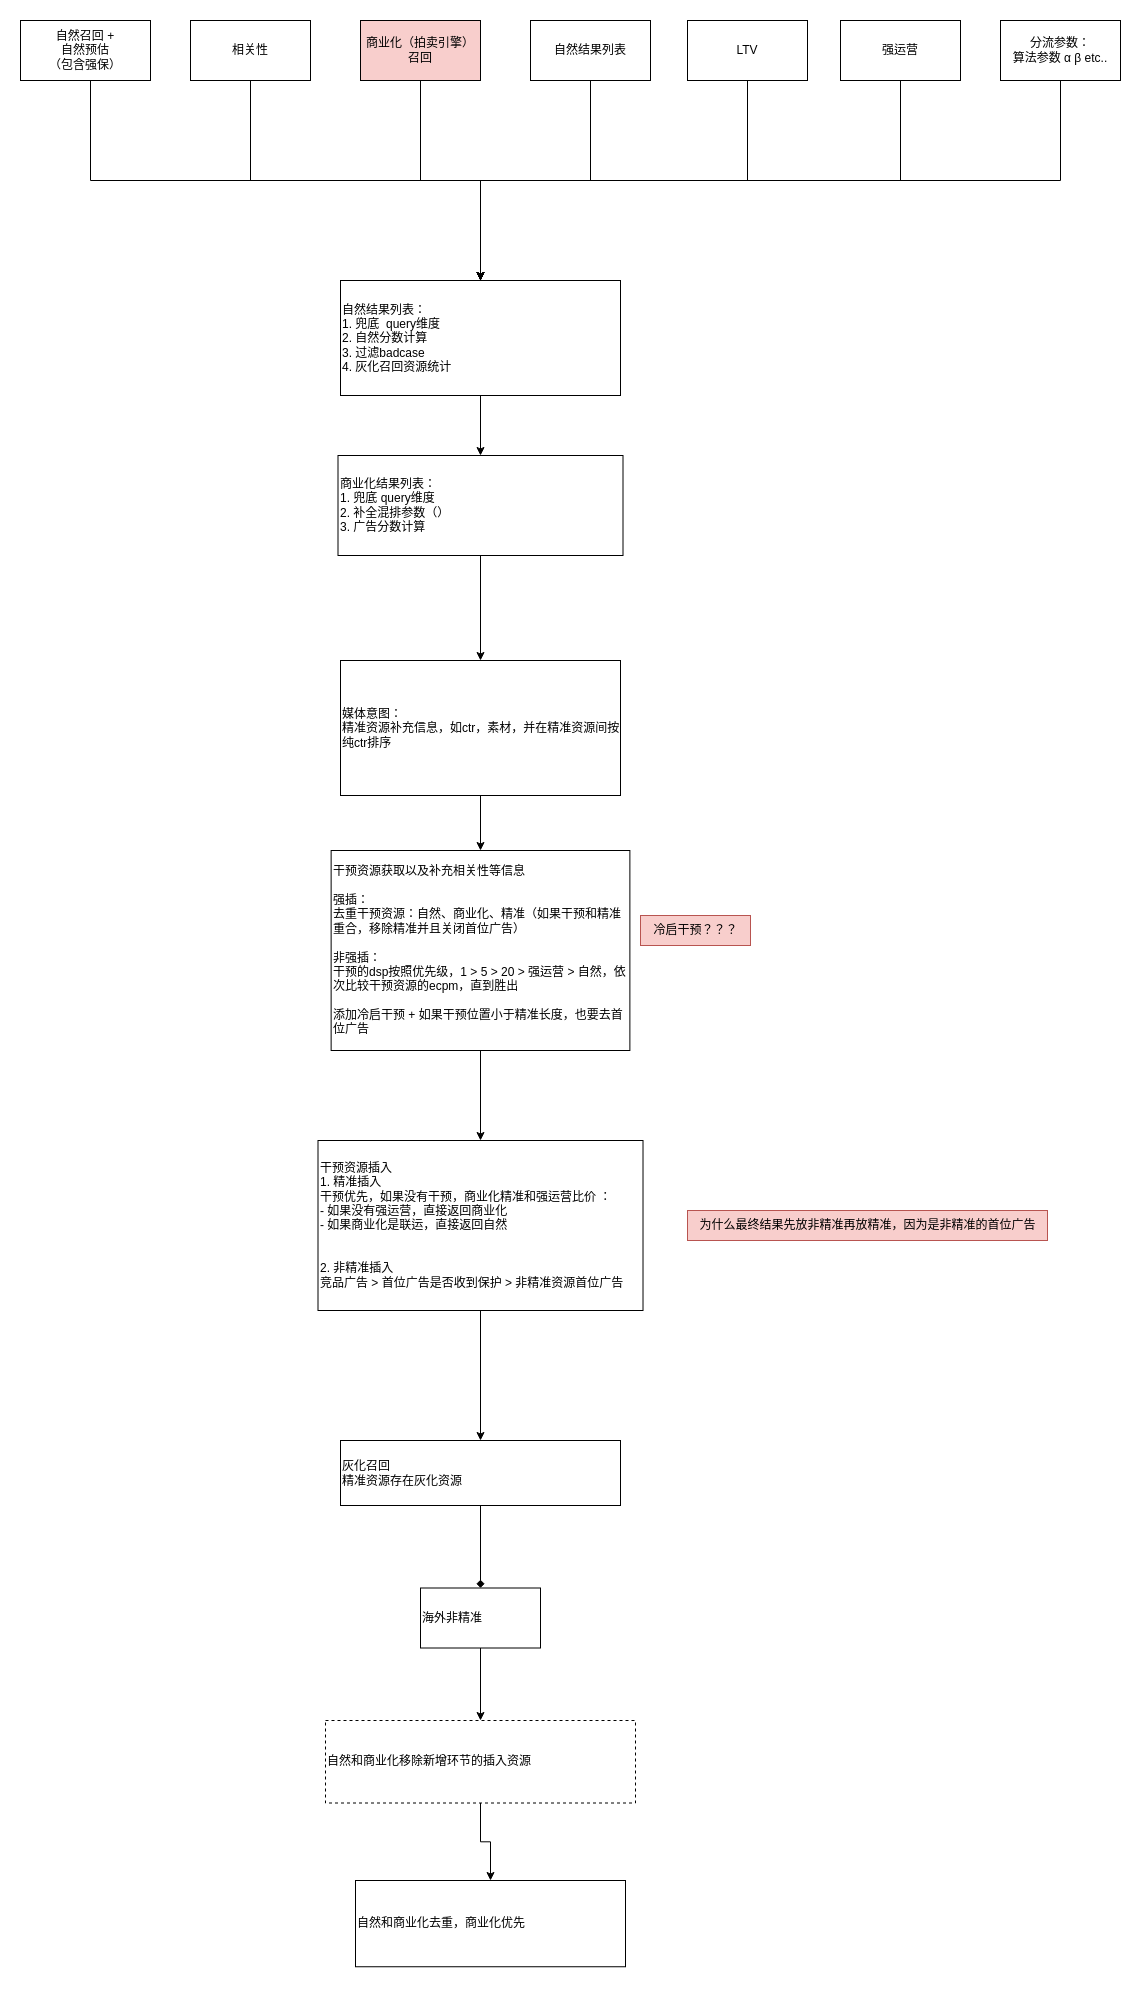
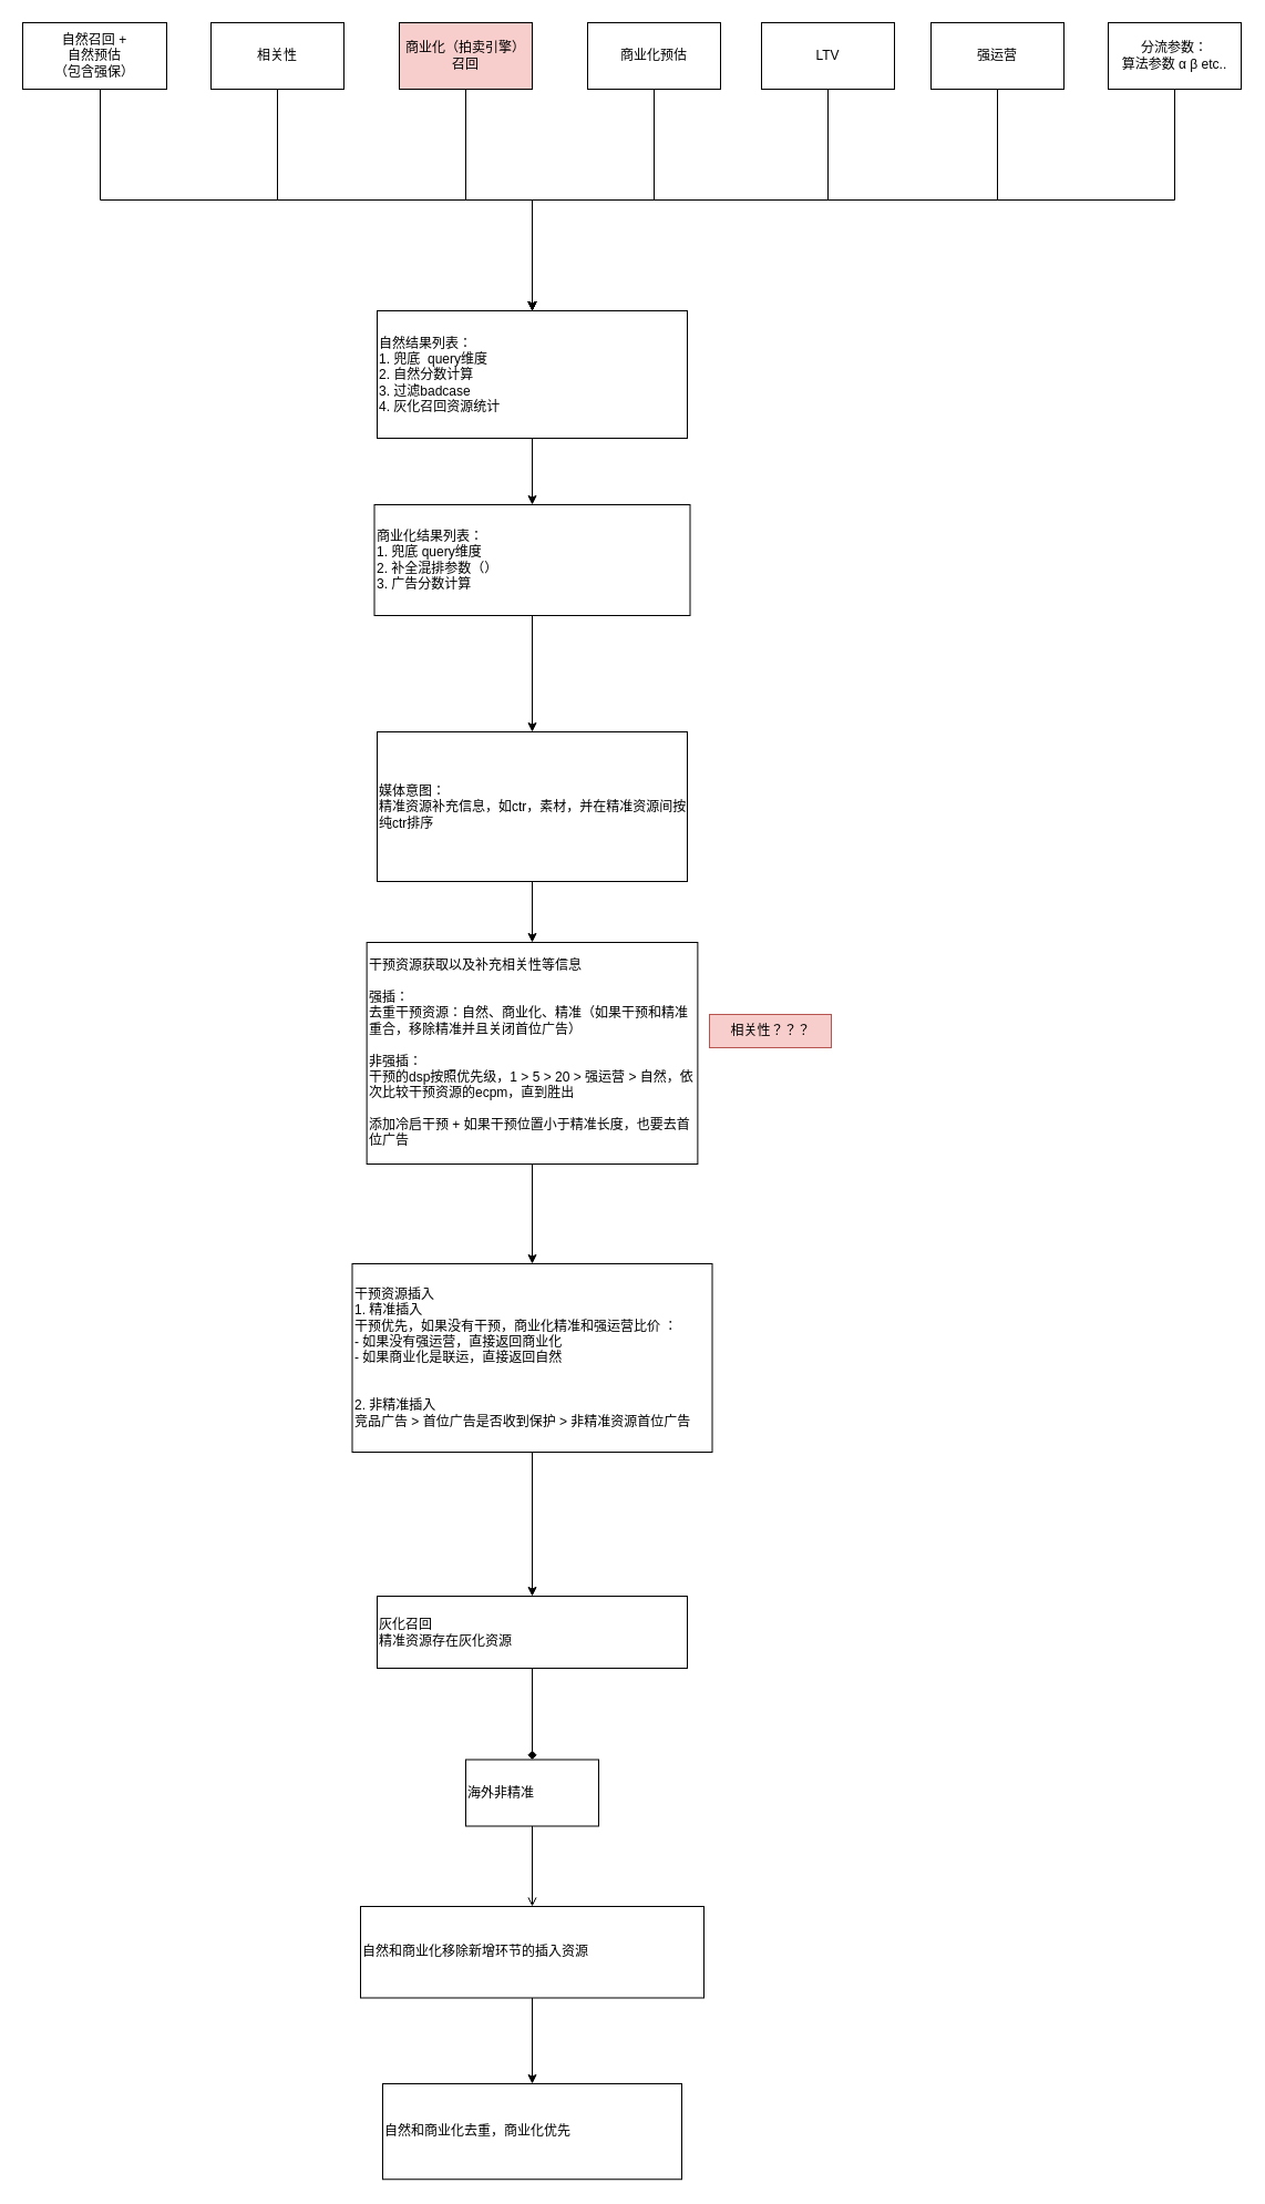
  <mxCell id="0" />
  <mxCell id="1" parent="0" />
  <mxCell id="2" style="edgeStyle=orthogonalEdgeStyle;rounded=0;orthogonalLoop=1;jettySize=auto;html=1;entryX=0.5;entryY=0;entryDx=0;entryDy=0;" edge="1" parent="1" source="3" target="15"><mxGeometry relative="1" as="geometry"><Array as="points"><mxPoint x="250" y="180" /><mxPoint x="480" y="180" /></Array></mxGeometry></mxCell>
  <mxCell id="3" value="相关性" style="rounded=0;whiteSpace=wrap;html=1;" vertex="1" parent="1"><mxGeometry x="190" y="20" width="120" height="60" as="geometry" /></mxCell>
  <mxCell id="4" value="" style="edgeStyle=orthogonalEdgeStyle;rounded=0;orthogonalLoop=1;jettySize=auto;html=1;" edge="1" parent="1" source="5" target="15"><mxGeometry relative="1" as="geometry"><Array as="points"><mxPoint x="90" y="180" /><mxPoint x="480" y="180" /></Array></mxGeometry></mxCell>
  <mxCell id="5" value="自然召回 +&lt;br&gt;自然预估&lt;br&gt;（包含强保）" style="rounded=0;whiteSpace=wrap;html=1;" vertex="1" parent="1"><mxGeometry x="20" y="20" width="130" height="60" as="geometry" /></mxCell>
  <mxCell id="6" style="edgeStyle=orthogonalEdgeStyle;rounded=0;orthogonalLoop=1;jettySize=auto;html=1;entryX=0.5;entryY=0;entryDx=0;entryDy=0;" edge="1" parent="1" source="7" target="15"><mxGeometry relative="1" as="geometry"><Array as="points"><mxPoint x="420" y="180" /><mxPoint x="480" y="180" /></Array></mxGeometry></mxCell>
  <mxCell id="7" value="商业化（拍卖引擎）召回" style="rounded=0;whiteSpace=wrap;html=1;fillColor=#f8cecc;" vertex="1" parent="1"><mxGeometry x="360" y="20" width="120" height="60" as="geometry" /></mxCell>
  <mxCell id="8" style="edgeStyle=orthogonalEdgeStyle;rounded=0;orthogonalLoop=1;jettySize=auto;html=1;entryX=0.5;entryY=0;entryDx=0;entryDy=0;" edge="1" parent="1" source="9" target="15"><mxGeometry relative="1" as="geometry"><Array as="points"><mxPoint x="590" y="180" /><mxPoint x="480" y="180" /></Array></mxGeometry></mxCell>
- <mxCell id="9" value="自然结果列表" style="rounded=0;whiteSpace=wrap;html=1;" vertex="1" parent="1"><mxGeometry x="530" y="20" width="120" height="60" as="geometry" /></mxCell>
+ <mxCell id="9" value="商业化预估" style="rounded=0;whiteSpace=wrap;html=1;" vertex="1" parent="1"><mxGeometry x="530" y="20" width="120" height="60" as="geometry" /></mxCell>
  <mxCell id="10" style="edgeStyle=orthogonalEdgeStyle;rounded=0;orthogonalLoop=1;jettySize=auto;html=1;entryX=0.5;entryY=0;entryDx=0;entryDy=0;" edge="1" parent="1" source="11" target="15"><mxGeometry relative="1" as="geometry"><Array as="points"><mxPoint x="900" y="180" /><mxPoint x="480" y="180" /></Array></mxGeometry></mxCell>
  <mxCell id="11" value="强运营" style="rounded=0;whiteSpace=wrap;html=1;" vertex="1" parent="1"><mxGeometry x="840" y="20" width="120" height="60" as="geometry" /></mxCell>
  <mxCell id="12" style="edgeStyle=orthogonalEdgeStyle;rounded=0;orthogonalLoop=1;jettySize=auto;html=1;entryX=0.5;entryY=0;entryDx=0;entryDy=0;" edge="1" parent="1" source="13" target="15"><mxGeometry relative="1" as="geometry"><Array as="points"><mxPoint x="747" y="180" /><mxPoint x="480" y="180" /></Array></mxGeometry></mxCell>
  <mxCell id="13" value="LTV" style="rounded=0;whiteSpace=wrap;html=1;" vertex="1" parent="1"><mxGeometry x="687" y="20" width="120" height="60" as="geometry" /></mxCell>
  <mxCell id="14" value="" style="edgeStyle=orthogonalEdgeStyle;rounded=0;orthogonalLoop=1;jettySize=auto;html=1;" edge="1" parent="1" source="15" target="19"><mxGeometry relative="1" as="geometry" /></mxCell>
  <mxCell id="15" value="&lt;div style=&quot;&quot;&gt;&lt;span style=&quot;background-color: initial;&quot;&gt;自然结果列表：&lt;/span&gt;&lt;/div&gt;1.&amp;nbsp;兜底&amp;nbsp; query维度&lt;br&gt;2. 自然分数计算&lt;br&gt;3. 过滤badcase&lt;br&gt;4. 灰化召回资源统计" style="whiteSpace=wrap;html=1;rounded=0;align=left;" vertex="1" parent="1"><mxGeometry x="340" y="280" width="280" height="115" as="geometry" /></mxCell>
  <mxCell id="16" style="edgeStyle=orthogonalEdgeStyle;rounded=0;orthogonalLoop=1;jettySize=auto;html=1;entryX=0.5;entryY=0;entryDx=0;entryDy=0;" edge="1" parent="1" source="17" target="15"><mxGeometry relative="1" as="geometry"><Array as="points"><mxPoint x="1060" y="180" /><mxPoint x="480" y="180" /></Array></mxGeometry></mxCell>
  <mxCell id="17" value="分流参数：&lt;br&gt;算法参数 α β etc.." style="rounded=0;whiteSpace=wrap;html=1;" vertex="1" parent="1"><mxGeometry x="1000" y="20" width="120" height="60" as="geometry" /></mxCell>
  <mxCell id="18" value="" style="edgeStyle=orthogonalEdgeStyle;rounded=0;orthogonalLoop=1;jettySize=auto;html=1;" edge="1" parent="1" source="19" target="21"><mxGeometry relative="1" as="geometry" /></mxCell>
  <mxCell id="19" value="商业化结果列表：&lt;br&gt;1. 兜底 query维度&lt;br&gt;2. 补全混排参数（）&lt;br&gt;3. 广告分数计算" style="whiteSpace=wrap;html=1;align=left;rounded=0;" vertex="1" parent="1"><mxGeometry x="337.5" y="455" width="285" height="100" as="geometry" /></mxCell>
  <mxCell id="20" value="" style="edgeStyle=orthogonalEdgeStyle;rounded=0;orthogonalLoop=1;jettySize=auto;html=1;" edge="1" parent="1" source="21" target="23"><mxGeometry relative="1" as="geometry" /></mxCell>
  <mxCell id="21" value="媒体意图：&lt;br&gt;精准资源补充信息，如ctr，素材，并在精准资源间按纯ctr排序" style="whiteSpace=wrap;html=1;align=left;rounded=0;" vertex="1" parent="1"><mxGeometry x="340" y="660" width="280" height="135" as="geometry" /></mxCell>
  <mxCell id="22" value="" style="edgeStyle=orthogonalEdgeStyle;rounded=0;orthogonalLoop=1;jettySize=auto;html=1;" edge="1" parent="1" source="23" target="26"><mxGeometry relative="1" as="geometry" /></mxCell>
  <mxCell id="23" value="干预资源获取以及补充相关性等信息&lt;br&gt;&lt;br&gt;强插：&lt;br&gt;去重干预资源：自然、商业化、精准（如果干预和精准重合，移除精准并且关闭首位广告）&lt;br&gt;&lt;br&gt;非强插：&lt;br&gt;干预的dsp按照优先级，1 &amp;gt; 5 &amp;gt; 20 &amp;gt; 强运营 &amp;gt; 自然，依次比较干预资源的ecpm，直到胜出&lt;br&gt;&lt;br&gt;添加冷启干预 + 如果干预位置小于精准长度，也要去首位广告&amp;nbsp;" style="whiteSpace=wrap;html=1;align=left;rounded=0;" vertex="1" parent="1"><mxGeometry x="330.63" y="850" width="298.75" height="200" as="geometry" /></mxCell>
- <mxCell id="24" value="冷启干预？？？" style="text;html=1;align=center;verticalAlign=middle;resizable=0;points=[];autosize=1;strokeColor=#b85450;fillColor=#f8cecc;" vertex="1" parent="1"><mxGeometry x="640" y="915" width="110" height="30" as="geometry" /></mxCell>
+ <mxCell id="24" value="相关性？？？" style="text;html=1;align=center;verticalAlign=middle;resizable=0;points=[];autosize=1;strokeColor=#b85450;fillColor=#f8cecc;" vertex="1" parent="1"><mxGeometry x="640" y="915" width="110" height="30" as="geometry" /></mxCell>
  <mxCell id="25" value="" style="edgeStyle=orthogonalEdgeStyle;rounded=0;orthogonalLoop=1;jettySize=auto;html=1;" edge="1" parent="1" source="26" target="29"><mxGeometry relative="1" as="geometry" /></mxCell>
  <mxCell id="26" value="干预资源插入&lt;br&gt;1. 精准插入&lt;br&gt;干预优先，如果没有干预，商业化精准和强运营比价 ：&lt;br&gt;- 如果没有强运营，直接返回商业化&lt;br&gt;- 如果商业化是联运，直接返回自然&lt;br&gt;&lt;br&gt;&lt;br&gt;2. 非精准插入&lt;br&gt;竞品广告 &amp;gt; 首位广告是否收到保护 &amp;gt; 非精准资源首位广告" style="whiteSpace=wrap;html=1;align=left;rounded=0;" vertex="1" parent="1"><mxGeometry x="317.5" y="1140" width="325.01" height="170" as="geometry" /></mxCell>
- <mxCell id="27" value="为什么最终结果先放非精准再放精准，因为是非精准的首位广告" style="text;html=1;align=center;verticalAlign=middle;resizable=0;points=[];autosize=1;strokeColor=#b85450;fillColor=#f8cecc;" vertex="1" parent="1"><mxGeometry x="687" y="1210" width="360" height="30" as="geometry" /></mxCell>
  <mxCell id="28" value="" style="edgeStyle=orthogonalEdgeStyle;rounded=0;orthogonalLoop=1;jettySize=auto;html=1;endArrow=diamond;" edge="1" parent="1" source="29" target="31"><mxGeometry relative="1" as="geometry" /></mxCell>
  <mxCell id="29" value="灰化召回&lt;br&gt;精准资源存在灰化资源" style="whiteSpace=wrap;html=1;align=left;rounded=0;" vertex="1" parent="1"><mxGeometry x="340" y="1440" width="280" height="65" as="geometry" /></mxCell>
- <mxCell id="30" value="" style="edgeStyle=orthogonalEdgeStyle;rounded=0;orthogonalLoop=1;jettySize=auto;html=1;" edge="1" parent="1" source="31" target="33"><mxGeometry relative="1" as="geometry" /></mxCell>
+ <mxCell id="30" value="" style="edgeStyle=orthogonalEdgeStyle;rounded=0;orthogonalLoop=1;jettySize=auto;html=1;endArrow=open;" edge="1" parent="1" source="31" target="33"><mxGeometry relative="1" as="geometry" /></mxCell>
  <mxCell id="31" value="海外非精准" style="whiteSpace=wrap;html=1;align=left;rounded=0;" vertex="1" parent="1"><mxGeometry x="420" y="1587.5" width="120" height="60" as="geometry" /></mxCell>
  <mxCell id="32" value="" style="edgeStyle=orthogonalEdgeStyle;rounded=0;orthogonalLoop=1;jettySize=auto;html=1;" edge="1" parent="1" source="33" target="34"><mxGeometry relative="1" as="geometry" /></mxCell>
- <mxCell id="33" value="自然和商业化移除新增环节的插入资源" style="whiteSpace=wrap;html=1;align=left;rounded=0;dashed=1;" vertex="1" parent="1"><mxGeometry x="325" y="1720" width="310" height="82.5" as="geometry" /></mxCell>
- <mxCell id="34" value="自然和商业化去重，商业化优先" style="whiteSpace=wrap;html=1;align=left;rounded=0;" vertex="1" parent="1"><mxGeometry x="355" y="1880" width="270" height="86.25" as="geometry" /></mxCell>
+ <mxCell id="33" value="自然和商业化移除新增环节的插入资源" style="whiteSpace=wrap;html=1;align=left;rounded=0;" vertex="1" parent="1"><mxGeometry x="325" y="1720" width="310" height="82.5" as="geometry" /></mxCell>
+ <mxCell id="34" value="自然和商业化去重，商业化优先" style="whiteSpace=wrap;html=1;align=left;rounded=0;" vertex="1" parent="1"><mxGeometry x="345" y="1880" width="270" height="86.25" as="geometry" /></mxCell>
